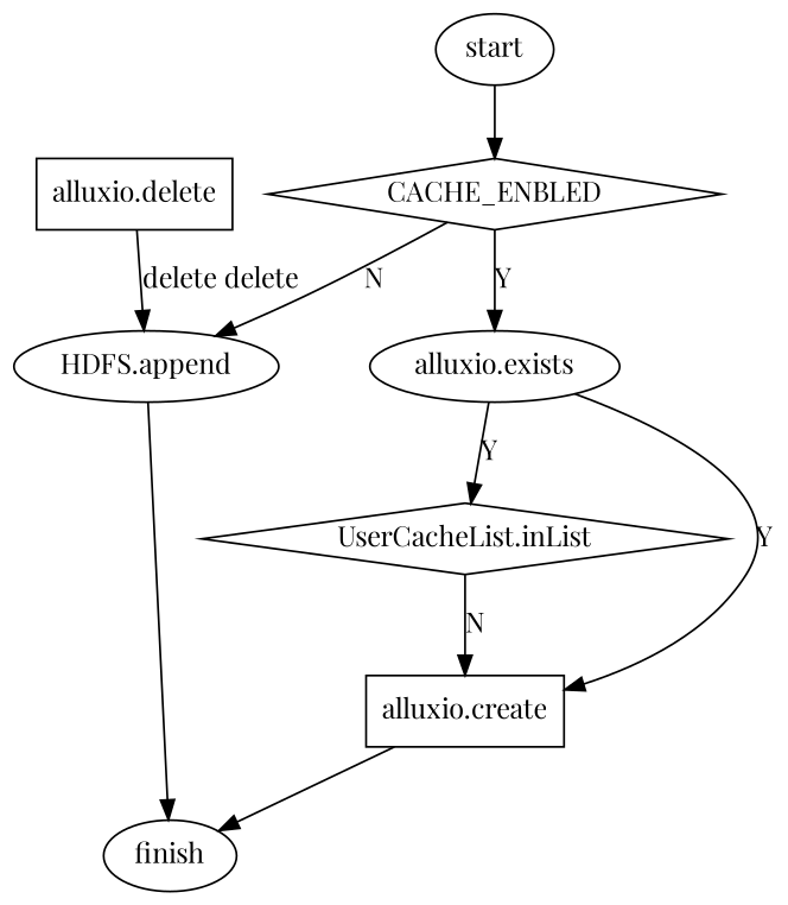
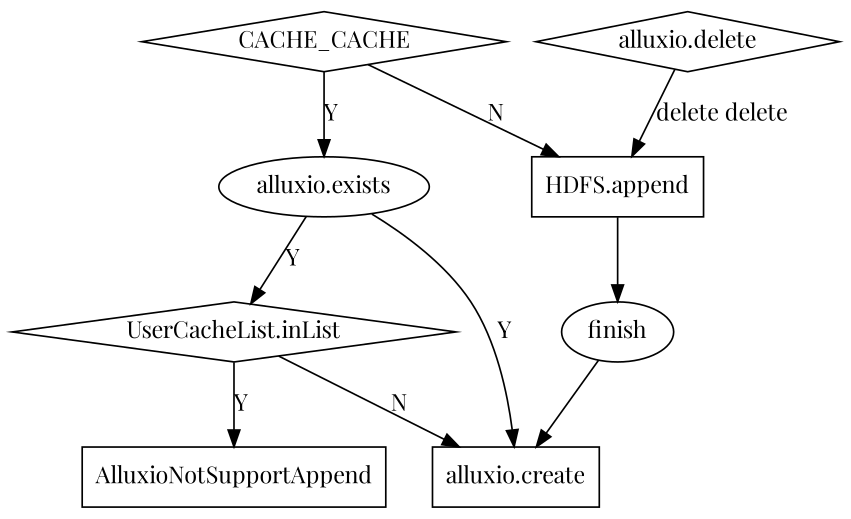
  digraph {
    fontname="Playfair Display"
    node [fontname="Playfair Display" shape=box]
    edge [fontname="Playfair Display"]
-   CACHE_ENBLED [shape=diamond]
+   CACHE_ENBLED [shape=diamond label=CACHE_CACHE]
    n2 [label="alluxio.exists" shape=ellipse]
-   n3 [label="HDFS.append" shape=ellipse]
+   n3 [label="HDFS.append"]
    n4 [label="UserCacheList.inList" shape=diamond]
    n5 [label="alluxio.create"]
    finish [shape=ellipse]
-   start [shape=ellipse]
-   n9 [label="alluxio.delete"]
+   n8 [label=AlluxioNotSupportAppend]
+   n9 [label="alluxio.delete" shape=diamond]
    CACHE_ENBLED -> n2 [label=Y]
    CACHE_ENBLED -> n3 [label=N]
    n2 -> n4 [label=Y]
    n2 -> n5 [label=Y]
    n3 -> finish
    n4 -> n5 [label=N]
-   n5 -> finish
-   start -> CACHE_ENBLED
+   n4 -> n8 [label=Y]
+   finish -> n5
    n9 -> n3 [label="delete delete"]
  }
